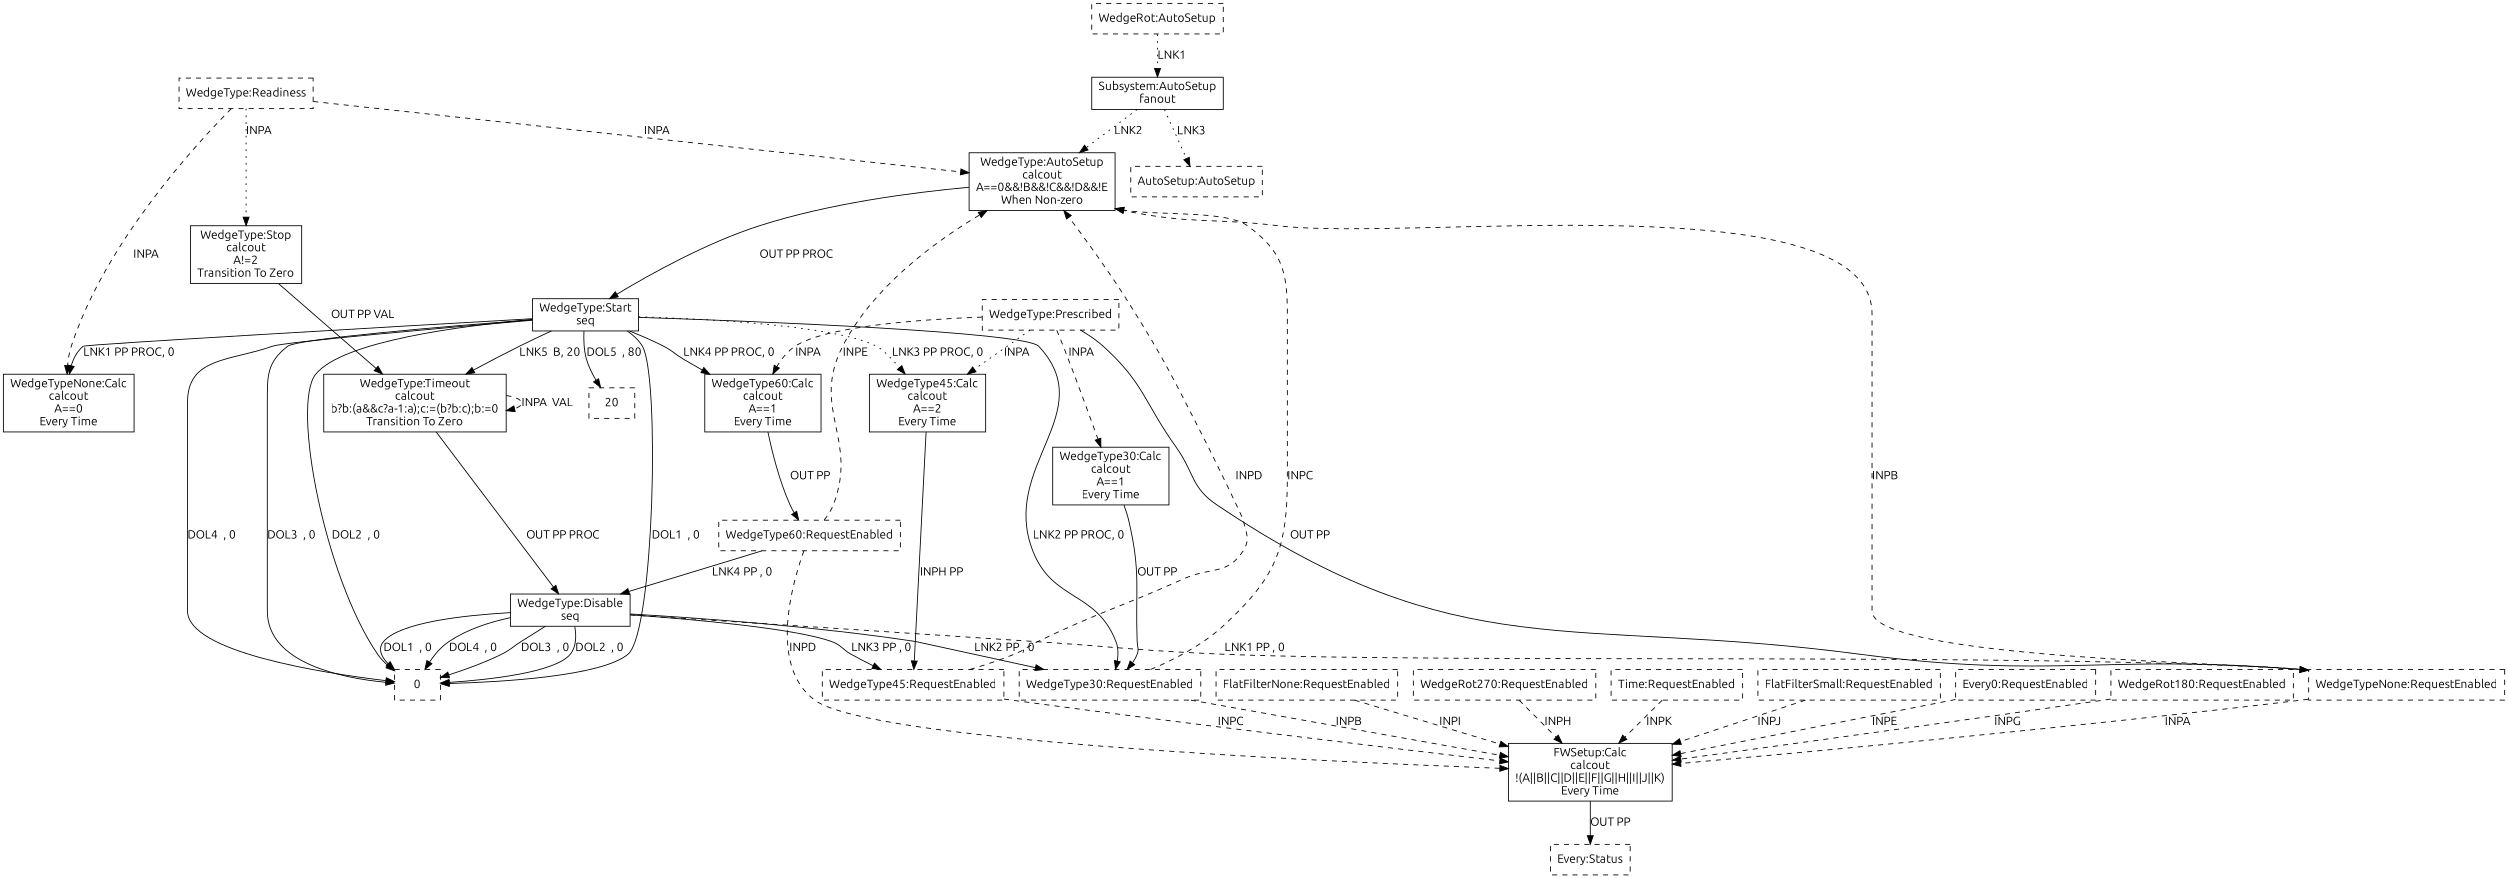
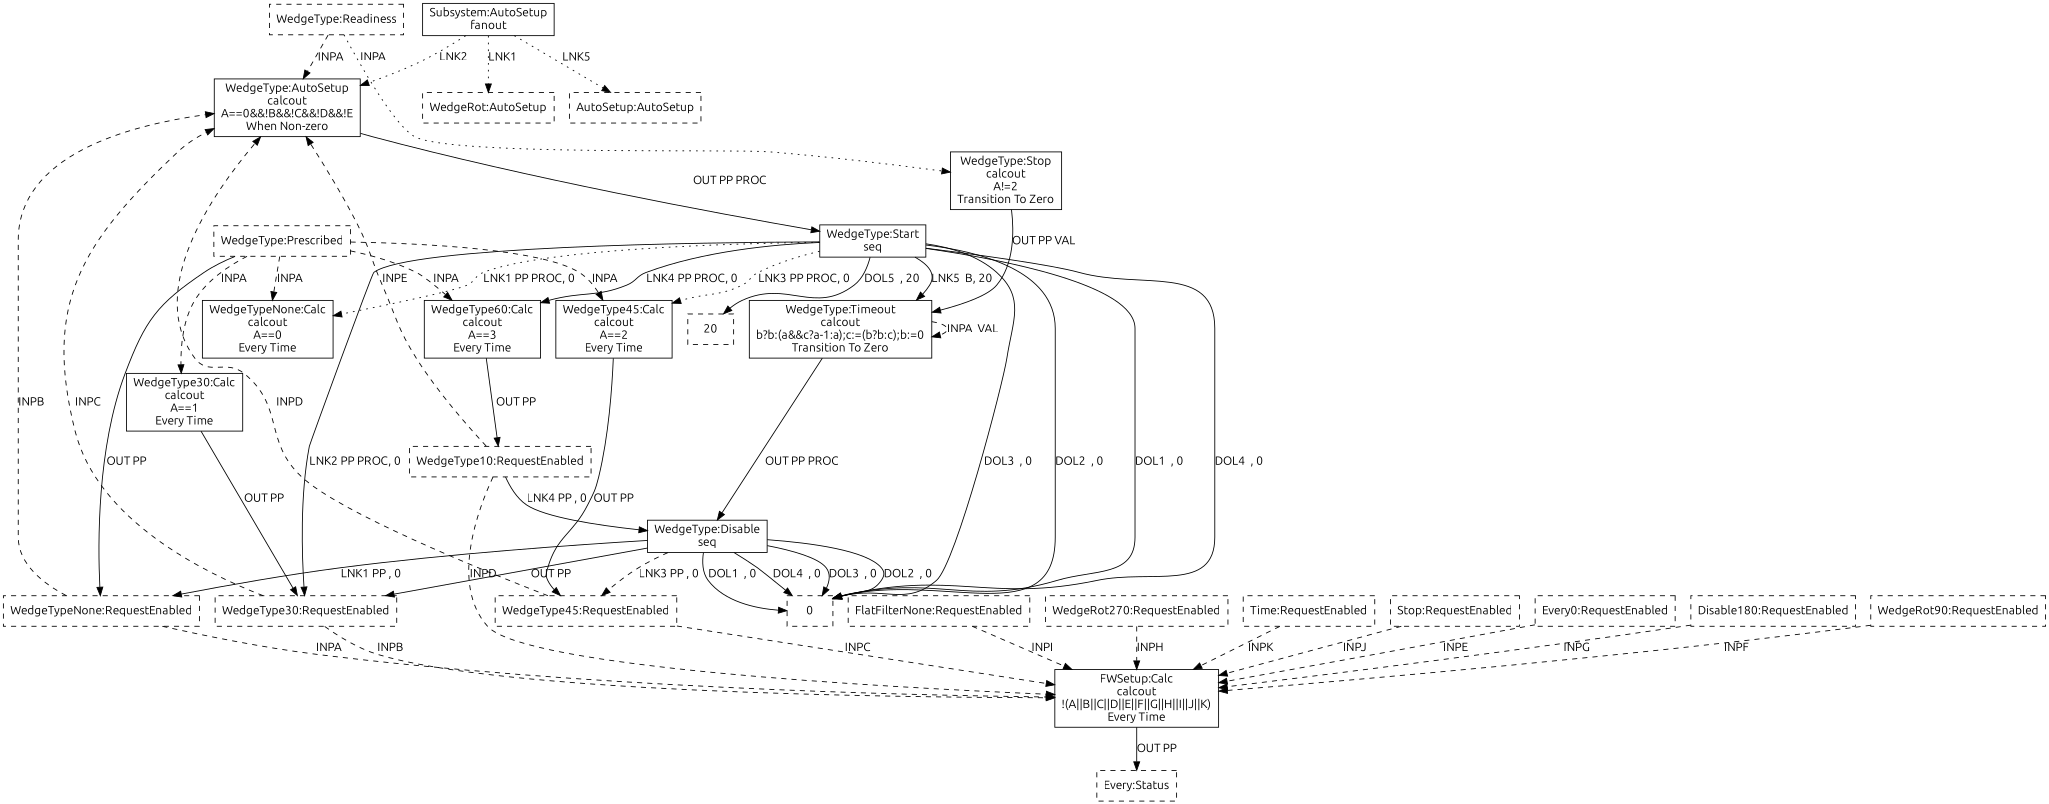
  digraph {
    fontname=Ubuntu
    rankdir=TB
    node [fontname=Ubuntu shape=box style=dashed]
    edge [fontname=Ubuntu style=solid]
    n1 [label="WedgeType:AutoSetup\ncalcout\nA==0&&!B&&!C&&!D&&!E\nWhen Non-zero" style=""]
    n2 [label="WedgeType:Start\nseq" style=""]
    "WedgeType30:RequestEnabled"
    n4 [label="WedgeTypeNone:Calc\ncalcout\nA==0\nEvery Time" style=""]
    n5 [label="WedgeType:Timeout\ncalcout\nb?b:(a&&c?a-1:a);c:=(b?b:c);b:=0\nTransition To Zero" style=""]
-   n6 [label="WedgeType60:Calc\ncalcout\nA==1\nEvery Time" style=""]
+   n6 [label="WedgeType60:Calc\ncalcout\nA==3\nEvery Time" style=""]
    n7 [label="WedgeType45:Calc\ncalcout\nA==2\nEvery Time" style=""]
    0
    20
    n10 [label="FWSetup:Calc\ncalcout\n!(A||B||C||D||E||F||G||H||I||J||K)\nEvery Time" style=""]
    n11 [label="Every:Status"]
    "WedgeTypeNone:RequestEnabled"
-   "WedgeType60:RequestEnabled"
+   "WedgeType60:RequestEnabled" [label="WedgeType10:RequestEnabled"]
    n14 [label="WedgeType:Disable\nseq" style=""]
    "WedgeType45:RequestEnabled"
    "WedgeType:Readiness"
    n17 [label="WedgeType:Stop\ncalcout\nA!=2\nTransition To Zero" style=""]
    n18 [label="WedgeType30:Calc\ncalcout\nA==1\nEvery Time" style=""]
    "WedgeType:Prescribed"
    n20 [label="Subsystem:AutoSetup\nfanout" style=""]
    "WedgeRot:AutoSetup"
    n22 [label="AutoSetup:AutoSetup"]
    "FlatFilterNone:RequestEnabled"
    "WedgeRot270:RequestEnabled"
    n25 [label="Time:RequestEnabled"]
-   "FlatFilterSmall:RequestEnabled"
+   "FlatFilterSmall:RequestEnabled" [label="Stop:RequestEnabled"]
    n27 [label="Every0:RequestEnabled"]
-   "WedgeRot180:RequestEnabled"
+   "WedgeRot180:RequestEnabled" [label="Disable180:RequestEnabled"]
+   "WedgeRot90:RequestEnabled"
    n1 -> n2 [label="OUT PP PROC"]
    n2 -> "WedgeType30:RequestEnabled" [label="LNK2 PP PROC, 0"]
-   n2 -> n4 [label="LNK1 PP PROC, 0"]
+   n2 -> n4 [label="LNK1 PP PROC, 0" style=dotted]
    n2 -> n5 [label="LNK5  B, 20"]
    n2 -> n6 [label="LNK4 PP PROC, 0"]
    n2 -> n7 [label="LNK3 PP PROC, 0" style=dotted]
    n2 -> 0 [label="DOL3  , 0"]
    n2 -> 0 [label="DOL2  , 0"]
    n2 -> 0 [label="DOL1  , 0"]
    n2 -> 0 [label="DOL4  , 0"]
-   n2 -> 20 [label="DOL5  , 80"]
+   n2 -> 20 [label="DOL5  , 20"]
    "WedgeType30:RequestEnabled" -> n1 [label="INPC  " style=dashed]
    "WedgeType30:RequestEnabled" -> n10 [label="INPB  " style=dashed]
    n5 -> n5 [label="INPA  VAL" style=dashed]
    n5 -> n14 [label="OUT PP PROC"]
    n6 -> "WedgeType60:RequestEnabled" [label="OUT PP "]
-   n7 -> "WedgeType45:RequestEnabled" [label="INPH PP "]
+   n7 -> "WedgeType45:RequestEnabled" [label="OUT PP "]
    n10 -> n11 [label="OUT PP "]
    "WedgeTypeNone:RequestEnabled" -> n1 [label="INPB  " style=dashed]
    "WedgeTypeNone:RequestEnabled" -> n10 [label="INPA  " style=dashed]
    "WedgeType60:RequestEnabled" -> n1 [label="INPE  " style=dashed]
    "WedgeType60:RequestEnabled" -> n10 [label="INPD  " style=dashed]
    "WedgeType60:RequestEnabled" -> n14 [label="LNK4 PP , 0"]
-   n14 -> "WedgeType30:RequestEnabled" [label="LNK2 PP , 0"]
+   n14 -> "WedgeType30:RequestEnabled" [label="OUT PP "]
    n14 -> 0 [label="DOL3  , 0"]
    n14 -> 0 [label="DOL2  , 0"]
    n14 -> 0 [label="DOL1  , 0"]
    n14 -> 0 [label="DOL4  , 0"]
-   n14 -> "WedgeTypeNone:RequestEnabled" [label="LNK1 PP , 0" style=dashed]
-   n14 -> "WedgeType45:RequestEnabled" [label="LNK3 PP , 0"]
+   n14 -> "WedgeTypeNone:RequestEnabled" [label="LNK1 PP , 0"]
+   n14 -> "WedgeType45:RequestEnabled" [label="LNK3 PP , 0" style=dashed]
    "WedgeType45:RequestEnabled" -> n1 [label="INPD  " style=dashed]
    "WedgeType45:RequestEnabled" -> n10 [label="INPC  " style=dashed]
    "WedgeType:Readiness" -> n1 [label="INPA  " style=dashed]
    "WedgeType:Readiness" -> n17 [label="INPA  " style=dotted]
    n17 -> n5 [label="OUT PP VAL"]
    n18 -> "WedgeType30:RequestEnabled" [label="OUT PP "]
-   "WedgeType:Readiness" -> n4 [label="INPA  " style=dashed]
+   "WedgeType:Prescribed" -> n4 [label="INPA  " style=dashed]
    "WedgeType:Prescribed" -> n6 [label="INPA  " style=dashed]
-   "WedgeType:Prescribed" -> n7 [label="INPA  " style=dotted]
+   "WedgeType:Prescribed" -> n7 [label="INPA  " style=dashed]
    "WedgeType:Prescribed" -> "WedgeTypeNone:RequestEnabled" [label="OUT PP "]
    "WedgeType:Prescribed" -> n18 [label="INPA  " style=dashed]
    n20 -> n1 [label="LNK2  " style=dotted]
-   "WedgeRot:AutoSetup" -> n20 [label="LNK1  " style=dotted]
-   n20 -> n22 [label="LNK3  " style=dotted]
+   n20 -> "WedgeRot:AutoSetup" [label="LNK1  " style=dotted]
+   n20 -> n22 [label="LNK5  " style=dotted]
    "FlatFilterNone:RequestEnabled" -> n10 [label="INPI  " style=dashed]
    "WedgeRot270:RequestEnabled" -> n10 [label="INPH  " style=dashed]
    n25 -> n10 [label="INPK  " style=dashed]
    "FlatFilterSmall:RequestEnabled" -> n10 [label="INPJ  " style=dashed]
    n27 -> n10 [label="INPE  " style=dashed]
    "WedgeRot180:RequestEnabled" -> n10 [label="INPG  " style=dashed]
+   "WedgeRot90:RequestEnabled" -> n10 [label="INPF  " style=dashed]
  }
